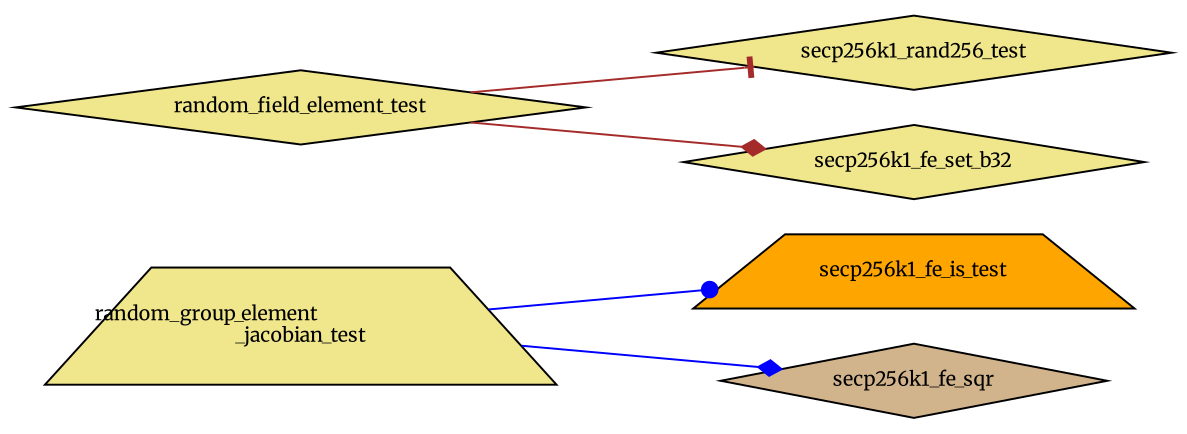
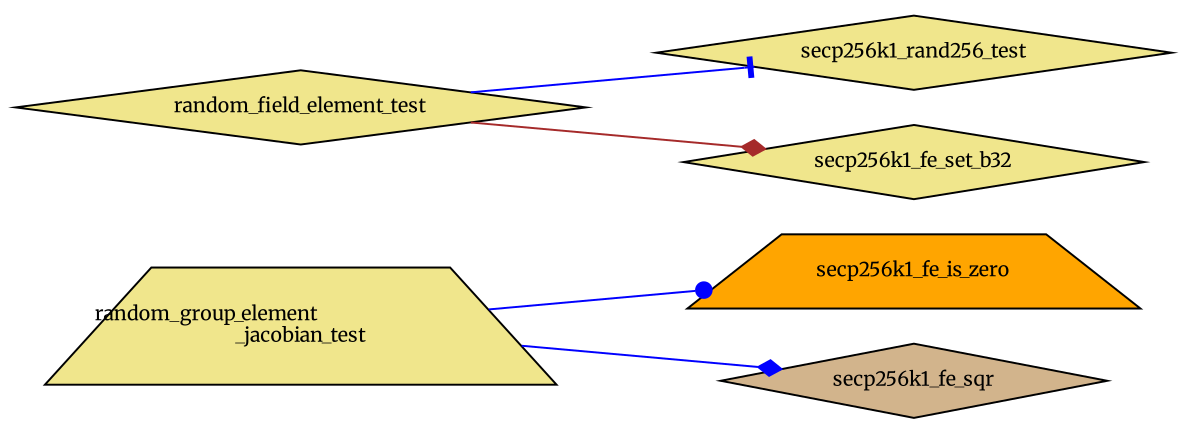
  digraph {
    fontname=Merriweather
    rankdir=LR
    node [color=black fillcolor=khaki fontname=Merriweather fontsize=10 shape=diamond style=filled]
    edge [arrowhead=diamond color=blue fontname=Merriweather fontsize=10 labelfontname=Helvetica labelfontsize=10 style=solid]
    n1 [fontcolor=black height=0.2 label="random_group_element\l_jacobian_test" shape=trapezium width=0.4]
-   n2 [fillcolor=orange height=0.2 label=secp256k1_fe_is_test shape=trapezium width=0.4]
+   n2 [fillcolor=orange height=0.2 label=secp256k1_fe_is_zero shape=trapezium width=0.4]
    n3 [fillcolor=tan height=0.2 label=secp256k1_fe_sqr width=0.4]
    n4 [height=0.2 label=random_field_element_test width=0.4]
    n5 [height=0.2 label=secp256k1_rand256_test width=0.4]
    n6 [height=0.2 label=secp256k1_fe_set_b32 width=0.4]
    n1 -> n2 [arrowhead=dot]
    n1 -> n3
-   n4 -> n5 [arrowhead=tee color=brown]
+   n4 -> n5 [arrowhead=tee]
    n4 -> n6 [color=brown]
  }
